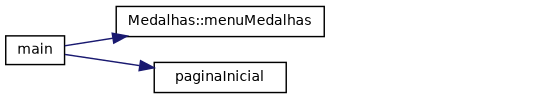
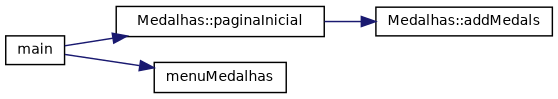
  digraph {
    rankdir=RL
    node [color=black fillcolor=white fontname=Helvetica fontsize=10 shape=record style=filled]
    edge [color=midnightblue dir=back fontname=Helvetica fontsize=10 labelfontname=Helvetica labelfontsize=10 style=solid]
-   n2 [height=0.2 label="Medalhas::menuMedalhas" width=0.4]
+   n1 [height=0.2 label="Medalhas::addMedals" width=0.4]
+   n2 [height=0.2 label="Medalhas::paginaInicial" width=0.4]
    n3 [height=0.2 label=main width=0.4]
-   n4 [height=0.2 label=paginaInicial width=0.4]
+   n4 [height=0.2 label=menuMedalhas width=0.4]
+   n1 -> n2
    n2 -> n3
    n4 -> n3
  }
